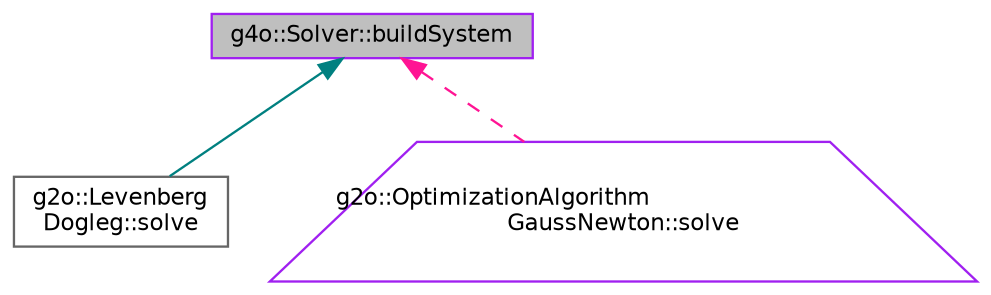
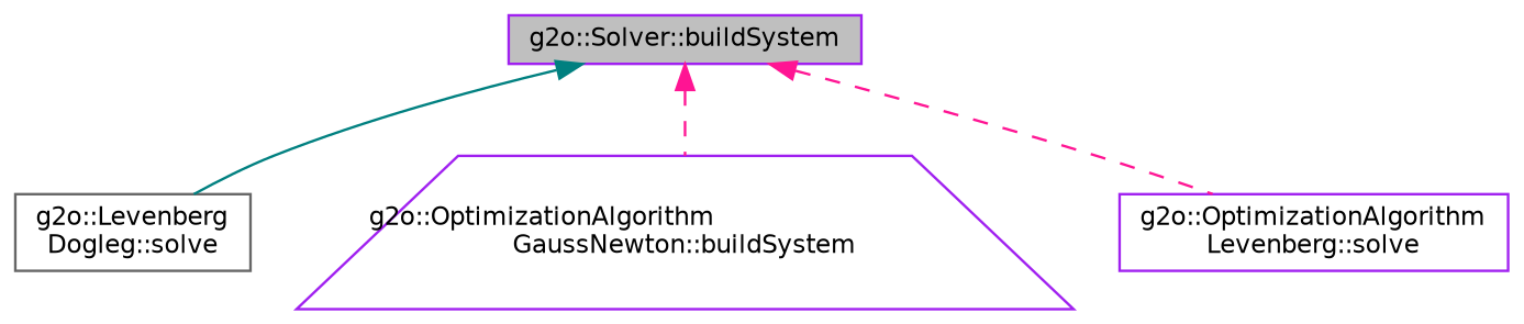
  digraph {
    rankdir=TB
    node [color=purple fillcolor=white fontname=Helvetica fontsize=10 shape=box style=filled]
    edge [color=deeppink dir=back fontname=Helvetica fontsize=10 labelfontname=Helvetica labelfontsize=10 style=dashed]
-   n1 [fillcolor=grey75 fontcolor=black height=0.2 label="g4o::Solver::buildSystem" width=0.4]
+   n1 [fillcolor=grey75 fontcolor=black height=0.2 label="g2o::Solver::buildSystem" width=0.4]
    n2 [color=gray40 height=0.2 label="g2o::Levenberg\lDogleg::solve" width=0.4]
-   n3 [height=0.2 label="g2o::OptimizationAlgorithm\lGaussNewton::solve" shape=trapezium width=0.4]
+   n3 [height=0.2 label="g2o::OptimizationAlgorithm\lGaussNewton::buildSystem" shape=trapezium width=0.4]
+   n4 [height=0.2 label="g2o::OptimizationAlgorithm\lLevenberg::solve" width=0.4]
    n1 -> n2 [color=teal style=solid]
    n1 -> n3
+   n1 -> n4
  }
